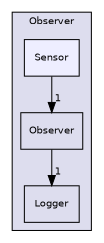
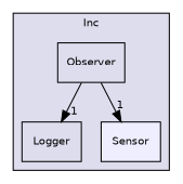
  digraph {
    compound=true
    node [fontname=Helvetica fontsize=10 shape=box]
    edge [headlabel=1 labeldistance=1.5 labelfontname=Helvetica labelfontsize=10]
    n1 [label=Logger]
    n2 [label=Observer]
    n3 [fillcolor="#eeeeff" label=Sensor pencolor=black style=filled]
    subgraph cluster_1 {
      bgcolor="#ddddee"
      fontname=Helvetica
      fontsize=10
-     label=Observer
+     label=Inc
      pencolor=black
      n1
      n2
      n3
    }
    n2 -> n1
-   n3 -> n2
+   n2 -> n3
  }
